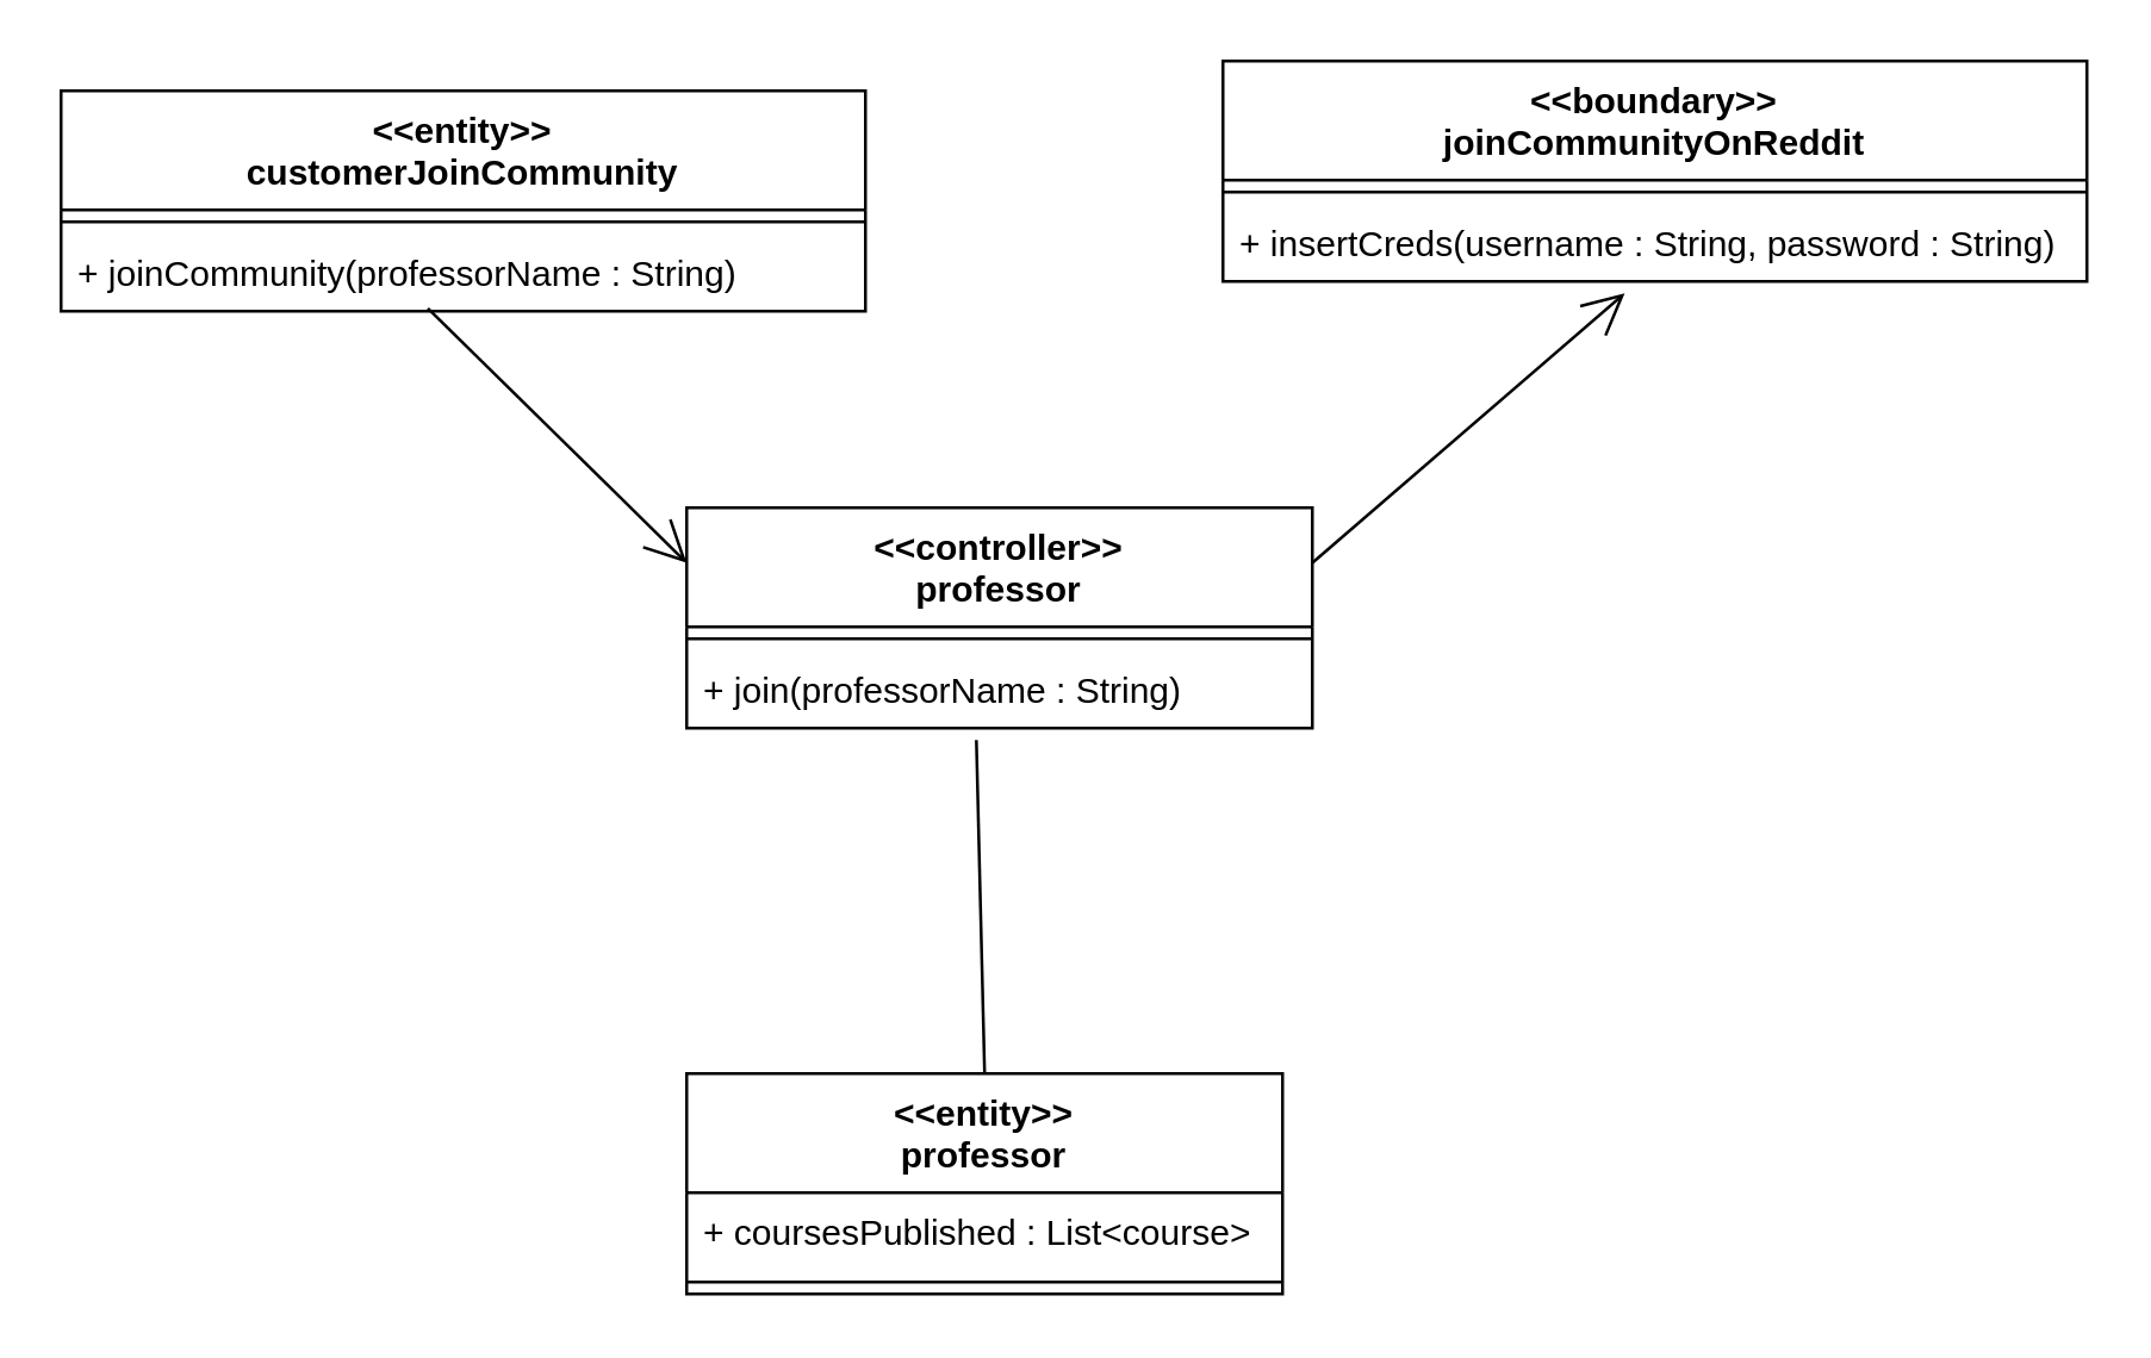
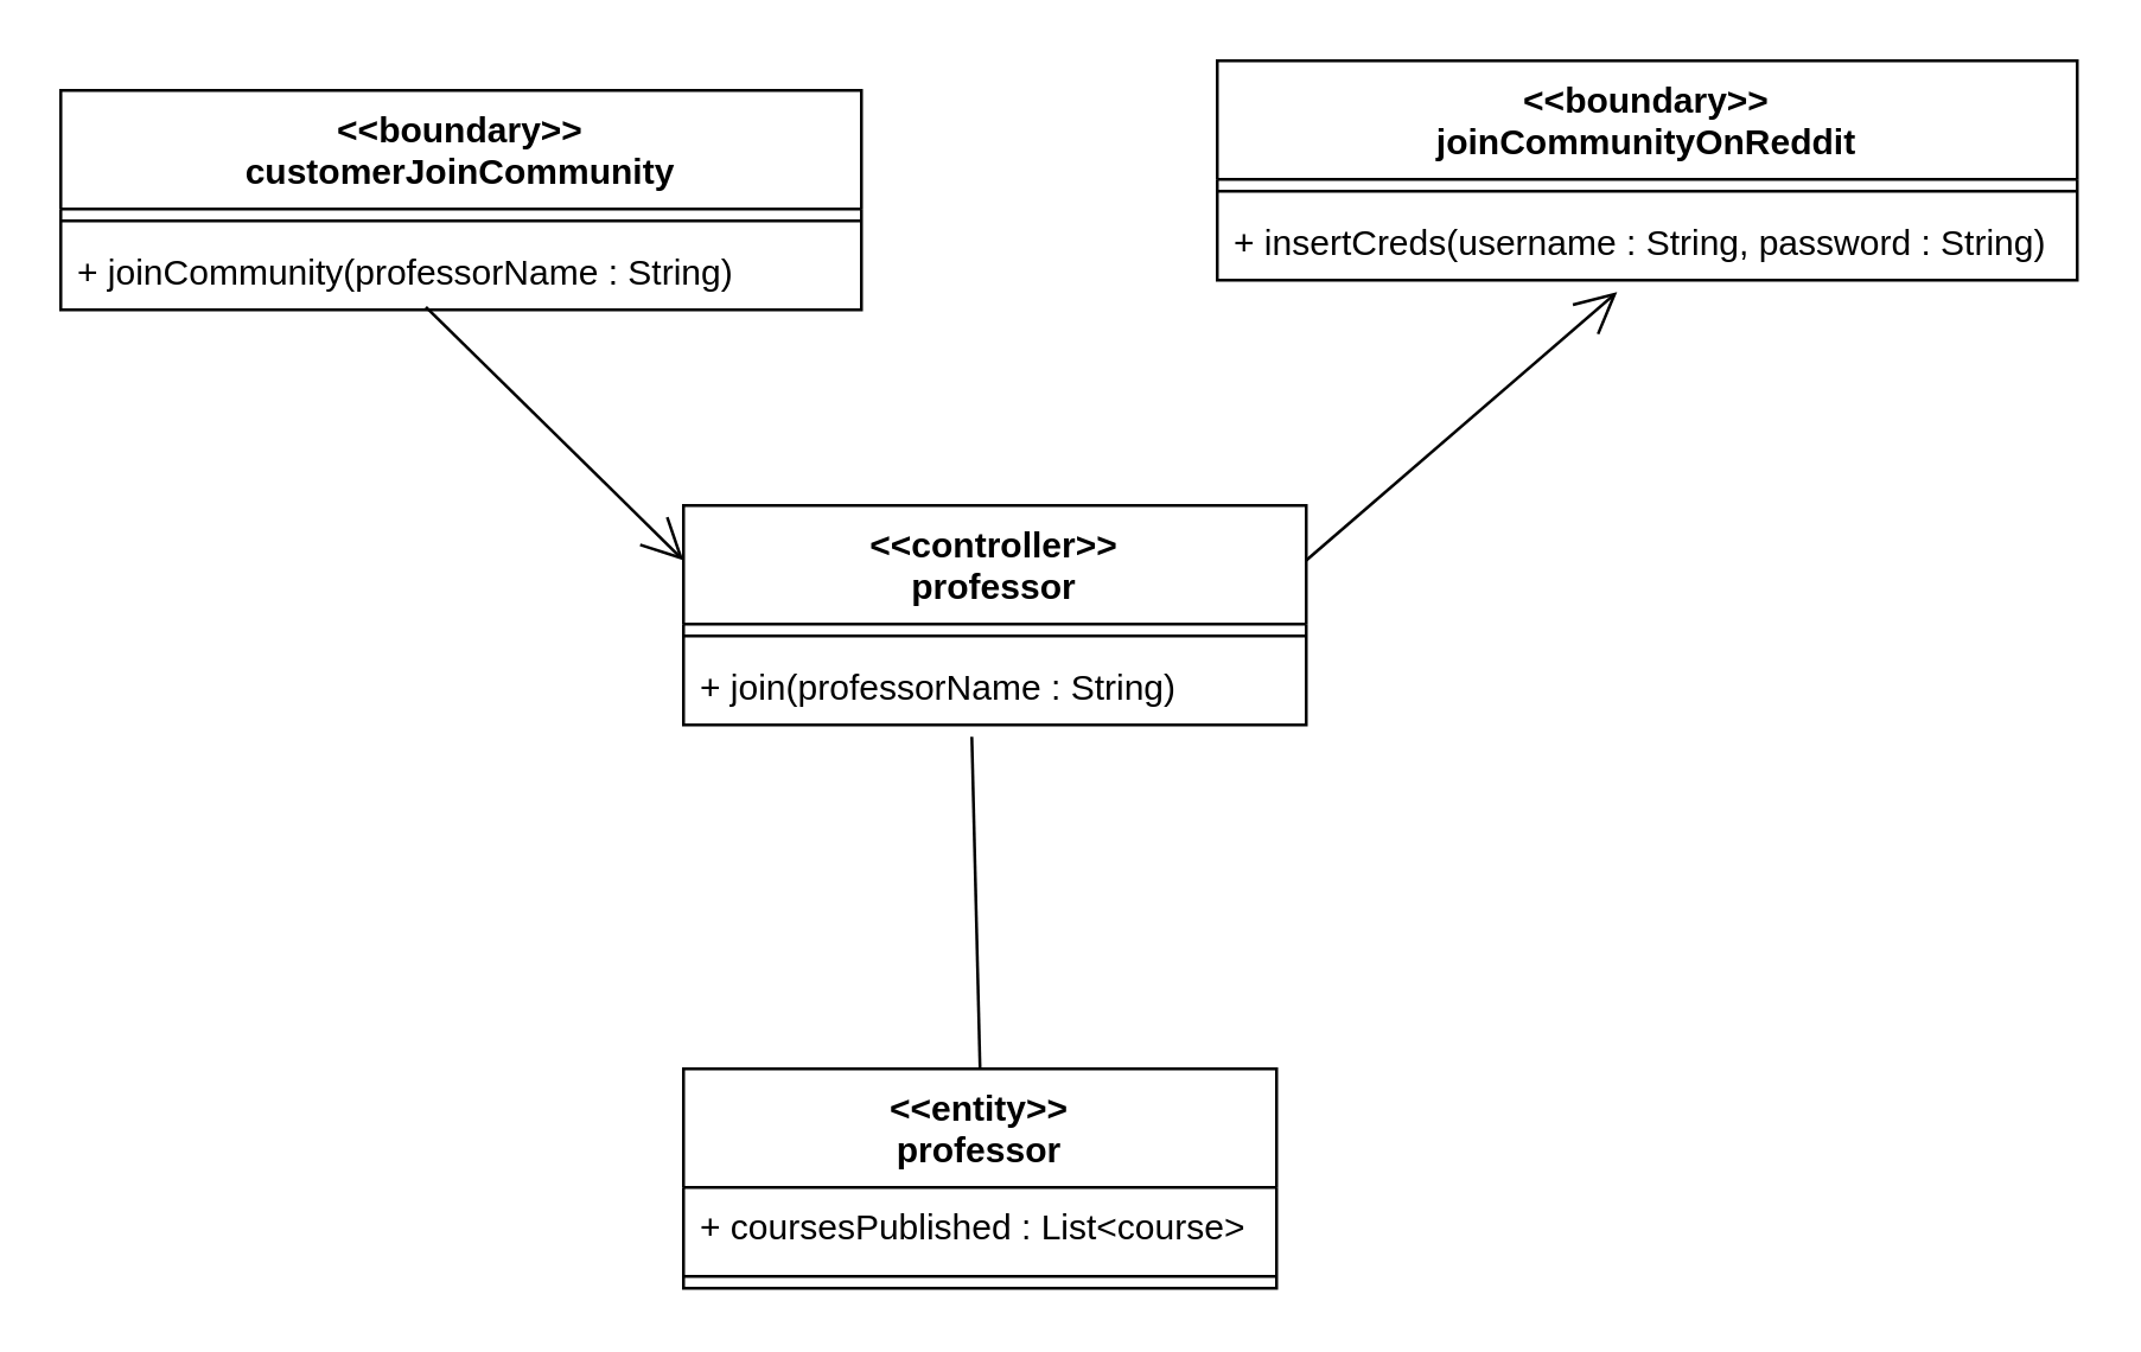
  <mxCell id="0" />
  <mxCell id="1" parent="0" />
  <mxCell id="2" value="&amp;lt;&amp;lt;controller&amp;gt;&amp;gt;&lt;br&gt;professor" style="swimlane;fontStyle=1;align=center;verticalAlign=top;childLayout=stackLayout;horizontal=1;startSize=40;horizontalStack=0;resizeParent=1;resizeParentMax=0;resizeLast=0;collapsible=1;marginBottom=0;whiteSpace=wrap;html=1;" vertex="1" parent="1"><mxGeometry x="230" y="170" width="210" height="74" as="geometry" /></mxCell>
  <mxCell id="3" value="" style="line;strokeWidth=1;fillColor=none;align=left;verticalAlign=middle;spacingTop=-1;spacingLeft=3;spacingRight=3;rotatable=0;labelPosition=right;points=[];portConstraint=eastwest;strokeColor=inherit;" vertex="1" parent="2"><mxGeometry y="40" width="210" height="8" as="geometry" /></mxCell>
  <mxCell id="4" value="+ join(professorName : String)" style="text;strokeColor=none;fillColor=none;align=left;verticalAlign=top;spacingLeft=4;spacingRight=4;overflow=hidden;rotatable=0;points=[[0,0.5],[1,0.5]];portConstraint=eastwest;whiteSpace=wrap;html=1;" vertex="1" parent="2"><mxGeometry y="48" width="210" height="26" as="geometry" /></mxCell>
- <mxCell id="5" value="&amp;lt;&amp;lt;entity&amp;gt;&amp;gt;&lt;br&gt;customerJoinCommunity" style="swimlane;fontStyle=1;align=center;verticalAlign=top;childLayout=stackLayout;horizontal=1;startSize=40;horizontalStack=0;resizeParent=1;resizeParentMax=0;resizeLast=0;collapsible=1;marginBottom=0;whiteSpace=wrap;html=1;" vertex="1" parent="1"><mxGeometry x="20" y="30" width="270" height="74" as="geometry" /></mxCell>
+ <mxCell id="5" value="&amp;lt;&amp;lt;boundary&amp;gt;&amp;gt;&lt;br&gt;customerJoinCommunity" style="swimlane;fontStyle=1;align=center;verticalAlign=top;childLayout=stackLayout;horizontal=1;startSize=40;horizontalStack=0;resizeParent=1;resizeParentMax=0;resizeLast=0;collapsible=1;marginBottom=0;whiteSpace=wrap;html=1;" vertex="1" parent="1"><mxGeometry x="20" y="30" width="270" height="74" as="geometry" /></mxCell>
  <mxCell id="6" value="" style="line;strokeWidth=1;fillColor=none;align=left;verticalAlign=middle;spacingTop=-1;spacingLeft=3;spacingRight=3;rotatable=0;labelPosition=right;points=[];portConstraint=eastwest;strokeColor=inherit;" vertex="1" parent="5"><mxGeometry y="40" width="270" height="8" as="geometry" /></mxCell>
  <mxCell id="7" value="+ joinCommunity(professorName : String)" style="text;strokeColor=none;fillColor=none;align=left;verticalAlign=top;spacingLeft=4;spacingRight=4;overflow=hidden;rotatable=0;points=[[0,0.5],[1,0.5]];portConstraint=eastwest;whiteSpace=wrap;html=1;" vertex="1" parent="5"><mxGeometry y="48" width="270" height="26" as="geometry" /></mxCell>
  <mxCell id="8" value="&amp;lt;&amp;lt;boundary&amp;gt;&amp;gt;&lt;br&gt;joinCommunityOnReddit" style="swimlane;fontStyle=1;align=center;verticalAlign=top;childLayout=stackLayout;horizontal=1;startSize=40;horizontalStack=0;resizeParent=1;resizeParentMax=0;resizeLast=0;collapsible=1;marginBottom=0;whiteSpace=wrap;html=1;" vertex="1" parent="1"><mxGeometry x="410" y="20" width="290" height="74" as="geometry" /></mxCell>
  <mxCell id="9" value="" style="line;strokeWidth=1;fillColor=none;align=left;verticalAlign=middle;spacingTop=-1;spacingLeft=3;spacingRight=3;rotatable=0;labelPosition=right;points=[];portConstraint=eastwest;strokeColor=inherit;" vertex="1" parent="8"><mxGeometry y="40" width="290" height="8" as="geometry" /></mxCell>
  <mxCell id="10" value="+ insertCreds(username : String, password : String)" style="text;strokeColor=none;fillColor=none;align=left;verticalAlign=top;spacingLeft=4;spacingRight=4;overflow=hidden;rotatable=0;points=[[0,0.5],[1,0.5]];portConstraint=eastwest;whiteSpace=wrap;html=1;" vertex="1" parent="8"><mxGeometry y="48" width="290" height="26" as="geometry" /></mxCell>
  <mxCell id="11" value="&amp;lt;&amp;lt;entity&amp;gt;&amp;gt;&lt;br&gt;professor" style="swimlane;fontStyle=1;align=center;verticalAlign=top;childLayout=stackLayout;horizontal=1;startSize=40;horizontalStack=0;resizeParent=1;resizeParentMax=0;resizeLast=0;collapsible=1;marginBottom=0;whiteSpace=wrap;html=1;" vertex="1" parent="1"><mxGeometry x="230" y="360" width="200" height="74" as="geometry" /></mxCell>
  <mxCell id="12" value="+ coursesPublished : List&amp;lt;course&amp;gt;" style="text;strokeColor=none;fillColor=none;align=left;verticalAlign=top;spacingLeft=4;spacingRight=4;overflow=hidden;rotatable=0;points=[[0,0.5],[1,0.5]];portConstraint=eastwest;whiteSpace=wrap;html=1;" vertex="1" parent="11"><mxGeometry y="40" width="200" height="26" as="geometry" /></mxCell>
  <mxCell id="13" value="" style="line;strokeWidth=1;fillColor=none;align=left;verticalAlign=middle;spacingTop=-1;spacingLeft=3;spacingRight=3;rotatable=0;labelPosition=right;points=[];portConstraint=eastwest;strokeColor=inherit;" vertex="1" parent="11"><mxGeometry y="66" width="200" height="8" as="geometry" /></mxCell>
  <mxCell id="14" value="" style="endArrow=open;endFill=1;endSize=12;html=1;rounded=0;exitX=0.456;exitY=0.962;exitDx=0;exitDy=0;exitPerimeter=0;entryX=0;entryY=0.25;entryDx=0;entryDy=0;" edge="1" parent="1" source="7" target="2"><mxGeometry width="160" relative="1" as="geometry"><mxPoint x="60" y="230" as="sourcePoint" /><mxPoint x="220" y="230" as="targetPoint" /></mxGeometry></mxCell>
  <mxCell id="15" value="" style="endArrow=open;endFill=1;endSize=12;html=1;rounded=0;exitX=1;exitY=0.25;exitDx=0;exitDy=0;entryX=0.465;entryY=1.154;entryDx=0;entryDy=0;entryPerimeter=0;" edge="1" parent="1" source="2" target="10"><mxGeometry width="160" relative="1" as="geometry"><mxPoint x="530" y="230" as="sourcePoint" /><mxPoint x="690" y="230" as="targetPoint" /></mxGeometry></mxCell>
  <mxCell id="16" value="" style="endArrow=none;endFill=1;endSize=12;html=1;rounded=0;exitX=0.463;exitY=1.154;exitDx=0;exitDy=0;exitPerimeter=0;entryX=0.5;entryY=0;entryDx=0;entryDy=0;" edge="1" parent="1" source="4" target="11"><mxGeometry width="160" relative="1" as="geometry"><mxPoint x="270" y="330" as="sourcePoint" /><mxPoint x="430" y="330" as="targetPoint" /></mxGeometry></mxCell>
